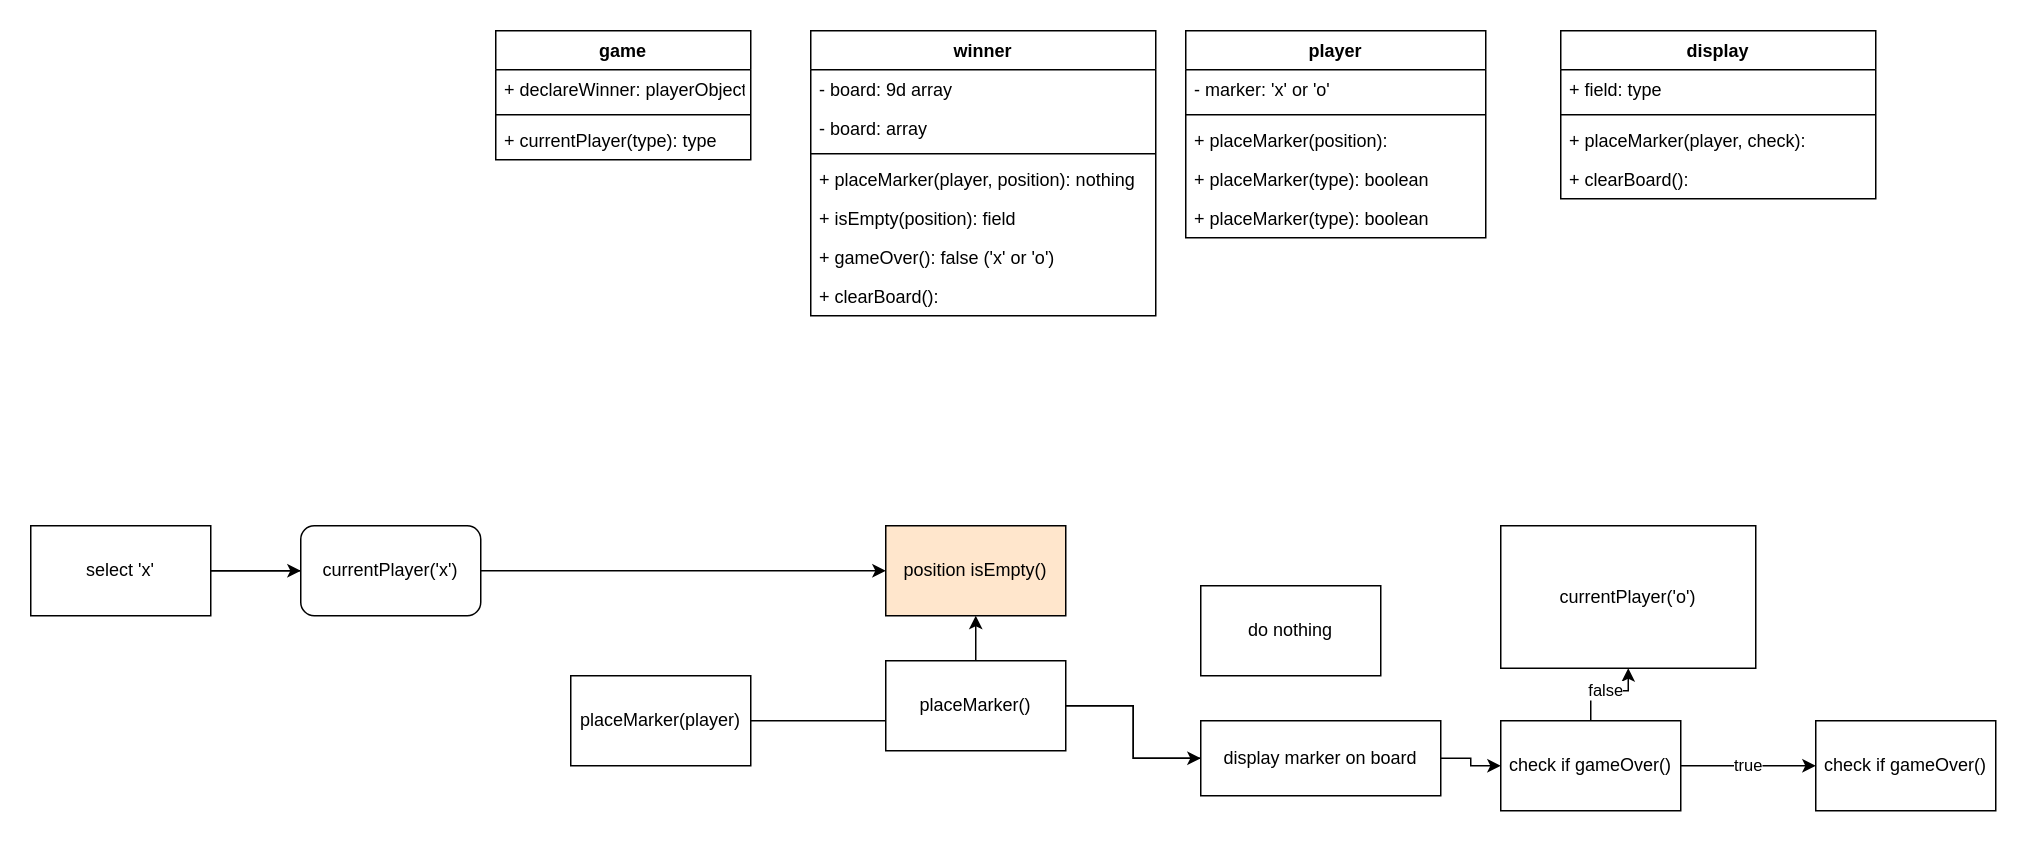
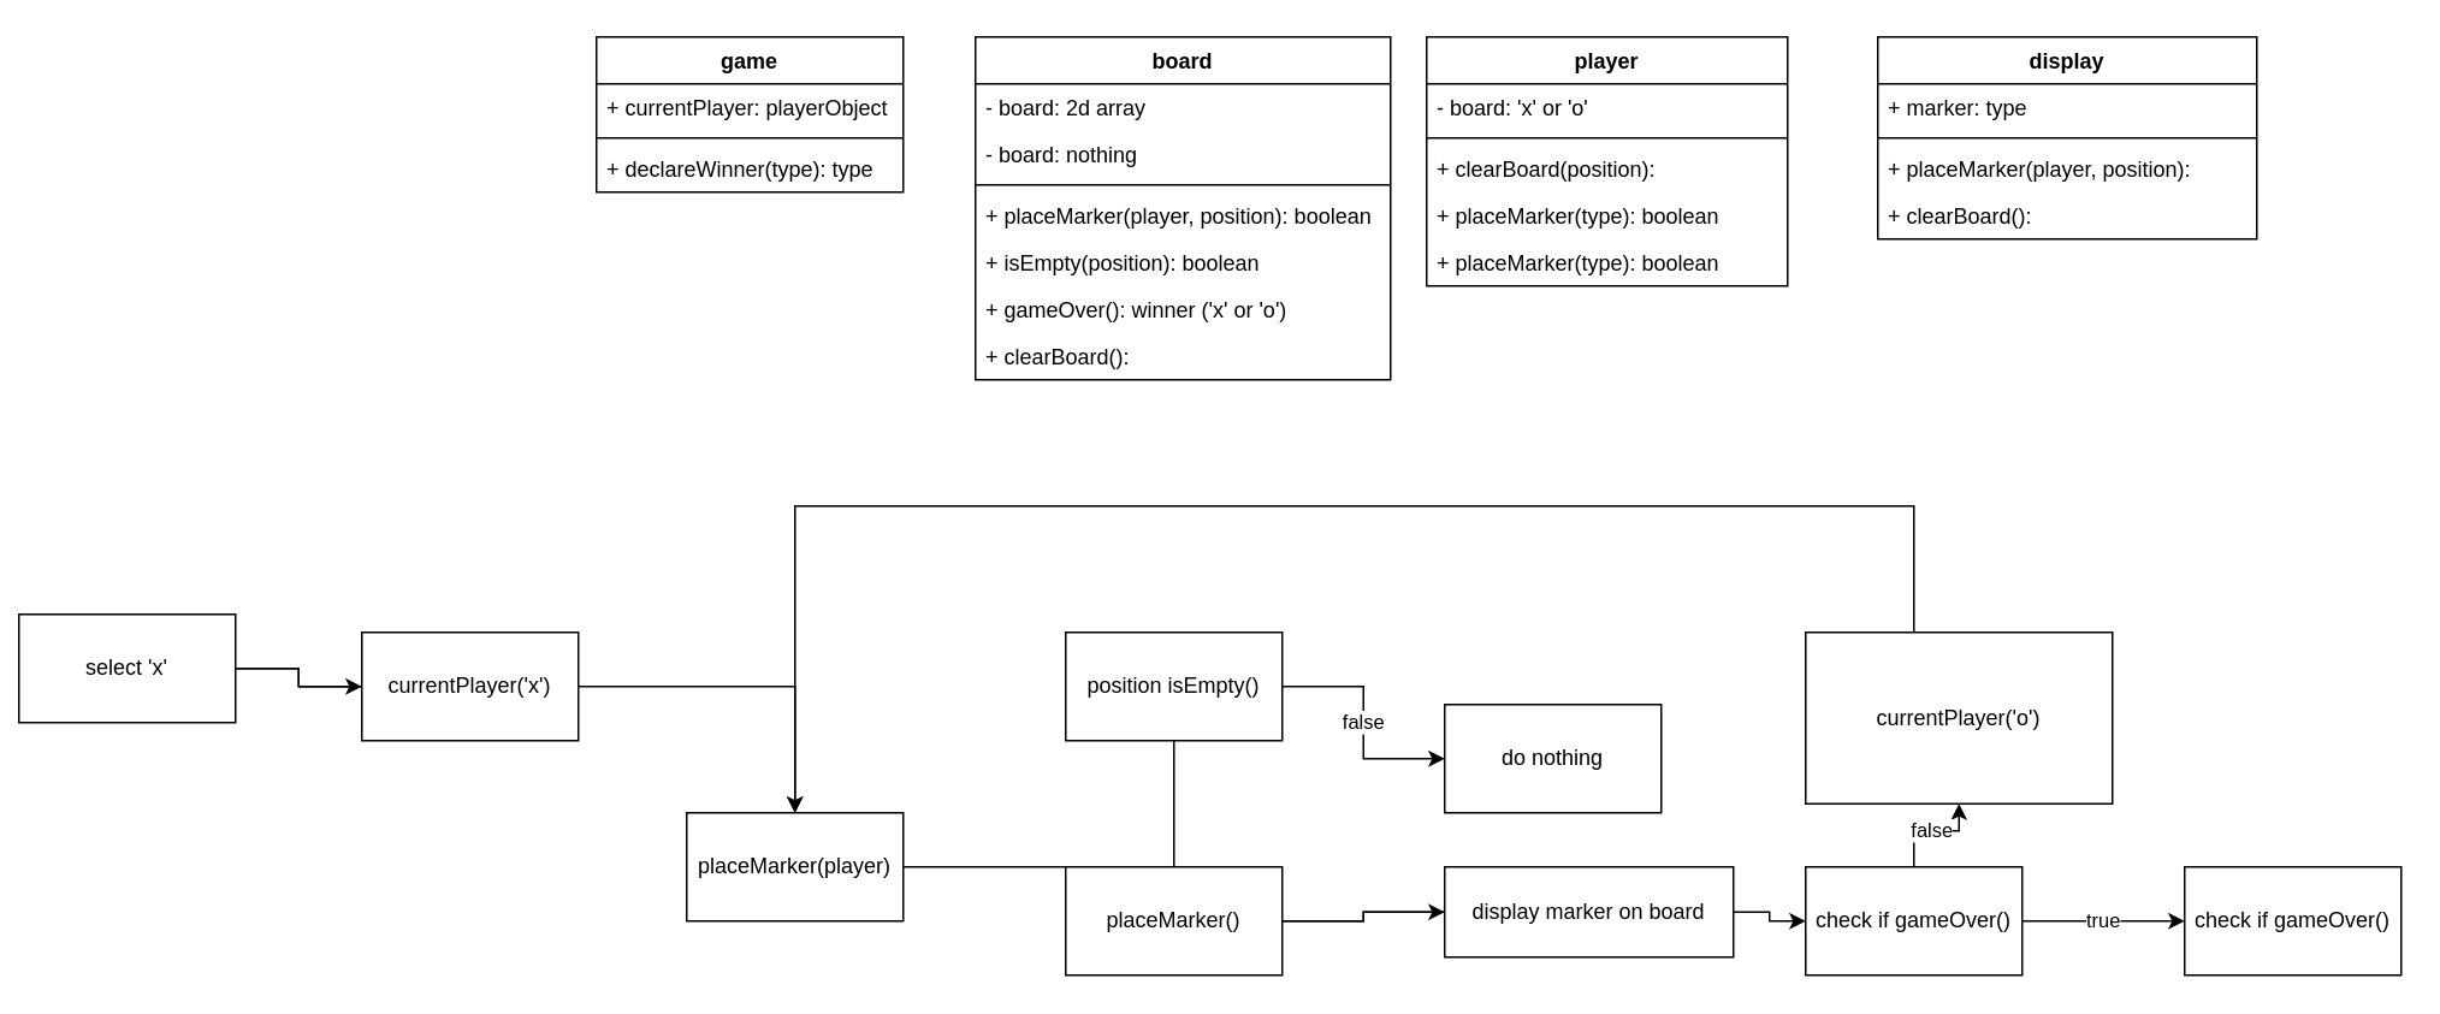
  <mxCell id="0" />
  <mxCell id="1" parent="0" />
- <mxCell id="2" value="winner" style="swimlane;fontStyle=1;align=center;verticalAlign=top;childLayout=stackLayout;horizontal=1;startSize=26;horizontalStack=0;resizeParent=1;resizeParentMax=0;resizeLast=0;collapsible=1;marginBottom=0;" vertex="1" parent="1"><mxGeometry x="540" y="20" width="230" height="190" as="geometry" /></mxCell>
- <mxCell id="3" value="- board: 9d array" style="text;strokeColor=none;fillColor=none;align=left;verticalAlign=top;spacingLeft=4;spacingRight=4;overflow=hidden;rotatable=0;points=[[0,0.5],[1,0.5]];portConstraint=eastwest;" vertex="1" parent="2"><mxGeometry y="26" width="230" height="26" as="geometry" /></mxCell>
- <mxCell id="4" value="- board: array" style="text;strokeColor=none;fillColor=none;align=left;verticalAlign=top;spacingLeft=4;spacingRight=4;overflow=hidden;rotatable=0;points=[[0,0.5],[1,0.5]];portConstraint=eastwest;" vertex="1" parent="2"><mxGeometry y="52" width="230" height="26" as="geometry" /></mxCell>
+ <mxCell id="2" value="board" style="swimlane;fontStyle=1;align=center;verticalAlign=top;childLayout=stackLayout;horizontal=1;startSize=26;horizontalStack=0;resizeParent=1;resizeParentMax=0;resizeLast=0;collapsible=1;marginBottom=0;" vertex="1" parent="1"><mxGeometry x="540" y="20" width="230" height="190" as="geometry" /></mxCell>
+ <mxCell id="3" value="- board: 2d array" style="text;strokeColor=none;fillColor=none;align=left;verticalAlign=top;spacingLeft=4;spacingRight=4;overflow=hidden;rotatable=0;points=[[0,0.5],[1,0.5]];portConstraint=eastwest;" vertex="1" parent="2"><mxGeometry y="26" width="230" height="26" as="geometry" /></mxCell>
+ <mxCell id="4" value="- board: nothing" style="text;strokeColor=none;fillColor=none;align=left;verticalAlign=top;spacingLeft=4;spacingRight=4;overflow=hidden;rotatable=0;points=[[0,0.5],[1,0.5]];portConstraint=eastwest;" vertex="1" parent="2"><mxGeometry y="52" width="230" height="26" as="geometry" /></mxCell>
  <mxCell id="5" value="" style="line;strokeWidth=1;fillColor=none;align=left;verticalAlign=middle;spacingTop=-1;spacingLeft=3;spacingRight=3;rotatable=0;labelPosition=right;points=[];portConstraint=eastwest;" vertex="1" parent="2"><mxGeometry y="78" width="230" height="8" as="geometry" /></mxCell>
- <mxCell id="6" value="+ placeMarker(player, position): nothing" style="text;strokeColor=none;fillColor=none;align=left;verticalAlign=top;spacingLeft=4;spacingRight=4;overflow=hidden;rotatable=0;points=[[0,0.5],[1,0.5]];portConstraint=eastwest;" vertex="1" parent="2"><mxGeometry y="86" width="230" height="26" as="geometry" /></mxCell>
- <mxCell id="7" value="+ isEmpty(position): field" style="text;strokeColor=none;fillColor=none;align=left;verticalAlign=top;spacingLeft=4;spacingRight=4;overflow=hidden;rotatable=0;points=[[0,0.5],[1,0.5]];portConstraint=eastwest;" vertex="1" parent="2"><mxGeometry y="112" width="230" height="26" as="geometry" /></mxCell>
- <mxCell id="8" value="+ gameOver(): false ('x' or 'o')" style="text;strokeColor=none;fillColor=none;align=left;verticalAlign=top;spacingLeft=4;spacingRight=4;overflow=hidden;rotatable=0;points=[[0,0.5],[1,0.5]];portConstraint=eastwest;" vertex="1" parent="2"><mxGeometry y="138" width="230" height="26" as="geometry" /></mxCell>
+ <mxCell id="6" value="+ placeMarker(player, position): boolean" style="text;strokeColor=none;fillColor=none;align=left;verticalAlign=top;spacingLeft=4;spacingRight=4;overflow=hidden;rotatable=0;points=[[0,0.5],[1,0.5]];portConstraint=eastwest;" vertex="1" parent="2"><mxGeometry y="86" width="230" height="26" as="geometry" /></mxCell>
+ <mxCell id="7" value="+ isEmpty(position): boolean" style="text;strokeColor=none;fillColor=none;align=left;verticalAlign=top;spacingLeft=4;spacingRight=4;overflow=hidden;rotatable=0;points=[[0,0.5],[1,0.5]];portConstraint=eastwest;" vertex="1" parent="2"><mxGeometry y="112" width="230" height="26" as="geometry" /></mxCell>
+ <mxCell id="8" value="+ gameOver(): winner ('x' or 'o')" style="text;strokeColor=none;fillColor=none;align=left;verticalAlign=top;spacingLeft=4;spacingRight=4;overflow=hidden;rotatable=0;points=[[0,0.5],[1,0.5]];portConstraint=eastwest;" vertex="1" parent="2"><mxGeometry y="138" width="230" height="26" as="geometry" /></mxCell>
  <mxCell id="9" value="+ clearBoard(): " style="text;strokeColor=none;fillColor=none;align=left;verticalAlign=top;spacingLeft=4;spacingRight=4;overflow=hidden;rotatable=0;points=[[0,0.5],[1,0.5]];portConstraint=eastwest;" vertex="1" parent="2"><mxGeometry y="164" width="230" height="26" as="geometry" /></mxCell>
  <mxCell id="10" value="player" style="swimlane;fontStyle=1;align=center;verticalAlign=top;childLayout=stackLayout;horizontal=1;startSize=26;horizontalStack=0;resizeParent=1;resizeParentMax=0;resizeLast=0;collapsible=1;marginBottom=0;" vertex="1" parent="1"><mxGeometry x="790" y="20" width="200" height="138" as="geometry" /></mxCell>
- <mxCell id="11" value="- marker: 'x' or 'o'" style="text;strokeColor=none;fillColor=none;align=left;verticalAlign=top;spacingLeft=4;spacingRight=4;overflow=hidden;rotatable=0;points=[[0,0.5],[1,0.5]];portConstraint=eastwest;" vertex="1" parent="10"><mxGeometry y="26" width="200" height="26" as="geometry" /></mxCell>
+ <mxCell id="11" value="- board: 'x' or 'o'" style="text;strokeColor=none;fillColor=none;align=left;verticalAlign=top;spacingLeft=4;spacingRight=4;overflow=hidden;rotatable=0;points=[[0,0.5],[1,0.5]];portConstraint=eastwest;" vertex="1" parent="10"><mxGeometry y="26" width="200" height="26" as="geometry" /></mxCell>
  <mxCell id="12" value="" style="line;strokeWidth=1;fillColor=none;align=left;verticalAlign=middle;spacingTop=-1;spacingLeft=3;spacingRight=3;rotatable=0;labelPosition=right;points=[];portConstraint=eastwest;" vertex="1" parent="10"><mxGeometry y="52" width="200" height="8" as="geometry" /></mxCell>
- <mxCell id="13" value="+ placeMarker(position): " style="text;strokeColor=none;fillColor=none;align=left;verticalAlign=top;spacingLeft=4;spacingRight=4;overflow=hidden;rotatable=0;points=[[0,0.5],[1,0.5]];portConstraint=eastwest;" vertex="1" parent="10"><mxGeometry y="60" width="200" height="26" as="geometry" /></mxCell>
+ <mxCell id="13" value="+ clearBoard(position): " style="text;strokeColor=none;fillColor=none;align=left;verticalAlign=top;spacingLeft=4;spacingRight=4;overflow=hidden;rotatable=0;points=[[0,0.5],[1,0.5]];portConstraint=eastwest;" vertex="1" parent="10"><mxGeometry y="60" width="200" height="26" as="geometry" /></mxCell>
  <mxCell id="14" value="+ placeMarker(type): boolean" style="text;strokeColor=none;fillColor=none;align=left;verticalAlign=top;spacingLeft=4;spacingRight=4;overflow=hidden;rotatable=0;points=[[0,0.5],[1,0.5]];portConstraint=eastwest;" vertex="1" parent="10"><mxGeometry y="86" width="200" height="26" as="geometry" /></mxCell>
  <mxCell id="15" value="+ placeMarker(type): boolean" style="text;strokeColor=none;fillColor=none;align=left;verticalAlign=top;spacingLeft=4;spacingRight=4;overflow=hidden;rotatable=0;points=[[0,0.5],[1,0.5]];portConstraint=eastwest;" vertex="1" parent="10"><mxGeometry y="112" width="200" height="26" as="geometry" /></mxCell>
  <mxCell id="16" value="display" style="swimlane;fontStyle=1;align=center;verticalAlign=top;childLayout=stackLayout;horizontal=1;startSize=26;horizontalStack=0;resizeParent=1;resizeParentMax=0;resizeLast=0;collapsible=1;marginBottom=0;" vertex="1" parent="1"><mxGeometry x="1040" y="20" width="210" height="112" as="geometry" /></mxCell>
- <mxCell id="17" value="+ field: type" style="text;strokeColor=none;fillColor=none;align=left;verticalAlign=top;spacingLeft=4;spacingRight=4;overflow=hidden;rotatable=0;points=[[0,0.5],[1,0.5]];portConstraint=eastwest;" vertex="1" parent="16"><mxGeometry y="26" width="210" height="26" as="geometry" /></mxCell>
+ <mxCell id="17" value="+ marker: type" style="text;strokeColor=none;fillColor=none;align=left;verticalAlign=top;spacingLeft=4;spacingRight=4;overflow=hidden;rotatable=0;points=[[0,0.5],[1,0.5]];portConstraint=eastwest;" vertex="1" parent="16"><mxGeometry y="26" width="210" height="26" as="geometry" /></mxCell>
  <mxCell id="18" value="" style="line;strokeWidth=1;fillColor=none;align=left;verticalAlign=middle;spacingTop=-1;spacingLeft=3;spacingRight=3;rotatable=0;labelPosition=right;points=[];portConstraint=eastwest;" vertex="1" parent="16"><mxGeometry y="52" width="210" height="8" as="geometry" /></mxCell>
- <mxCell id="19" value="+ placeMarker(player, check): " style="text;strokeColor=none;fillColor=none;align=left;verticalAlign=top;spacingLeft=4;spacingRight=4;overflow=hidden;rotatable=0;points=[[0,0.5],[1,0.5]];portConstraint=eastwest;" vertex="1" parent="16"><mxGeometry y="60" width="210" height="26" as="geometry" /></mxCell>
+ <mxCell id="19" value="+ placeMarker(player, position): " style="text;strokeColor=none;fillColor=none;align=left;verticalAlign=top;spacingLeft=4;spacingRight=4;overflow=hidden;rotatable=0;points=[[0,0.5],[1,0.5]];portConstraint=eastwest;" vertex="1" parent="16"><mxGeometry y="60" width="210" height="26" as="geometry" /></mxCell>
  <mxCell id="20" value="+ clearBoard(): " style="text;strokeColor=none;fillColor=none;align=left;verticalAlign=top;spacingLeft=4;spacingRight=4;overflow=hidden;rotatable=0;points=[[0,0.5],[1,0.5]];portConstraint=eastwest;" vertex="1" parent="16"><mxGeometry y="86" width="210" height="26" as="geometry" /></mxCell>
  <mxCell id="21" value="game" style="swimlane;fontStyle=1;align=center;verticalAlign=top;childLayout=stackLayout;horizontal=1;startSize=26;horizontalStack=0;resizeParent=1;resizeParentMax=0;resizeLast=0;collapsible=1;marginBottom=0;" vertex="1" parent="1"><mxGeometry x="330" y="20" width="170" height="86" as="geometry" /></mxCell>
- <mxCell id="22" value="+ declareWinner: playerObject" style="text;strokeColor=none;fillColor=none;align=left;verticalAlign=top;spacingLeft=4;spacingRight=4;overflow=hidden;rotatable=0;points=[[0,0.5],[1,0.5]];portConstraint=eastwest;" vertex="1" parent="21"><mxGeometry y="26" width="170" height="26" as="geometry" /></mxCell>
+ <mxCell id="22" value="+ currentPlayer: playerObject" style="text;strokeColor=none;fillColor=none;align=left;verticalAlign=top;spacingLeft=4;spacingRight=4;overflow=hidden;rotatable=0;points=[[0,0.5],[1,0.5]];portConstraint=eastwest;" vertex="1" parent="21"><mxGeometry y="26" width="170" height="26" as="geometry" /></mxCell>
  <mxCell id="23" value="" style="line;strokeWidth=1;fillColor=none;align=left;verticalAlign=middle;spacingTop=-1;spacingLeft=3;spacingRight=3;rotatable=0;labelPosition=right;points=[];portConstraint=eastwest;" vertex="1" parent="21"><mxGeometry y="52" width="170" height="8" as="geometry" /></mxCell>
- <mxCell id="24" value="+ currentPlayer(type): type" style="text;strokeColor=none;fillColor=none;align=left;verticalAlign=top;spacingLeft=4;spacingRight=4;overflow=hidden;rotatable=0;points=[[0,0.5],[1,0.5]];portConstraint=eastwest;" vertex="1" parent="21"><mxGeometry y="60" width="170" height="26" as="geometry" /></mxCell>
- <mxCell id="25" style="edgeStyle=orthogonalEdgeStyle;rounded=0;orthogonalLoop=1;jettySize=auto;html=1;startArrow=none;" edge="1" parent="1" source="42" target="31"><mxGeometry relative="1" as="geometry" /></mxCell>
+ <mxCell id="24" value="+ declareWinner(type): type" style="text;strokeColor=none;fillColor=none;align=left;verticalAlign=top;spacingLeft=4;spacingRight=4;overflow=hidden;rotatable=0;points=[[0,0.5],[1,0.5]];portConstraint=eastwest;" vertex="1" parent="21"><mxGeometry y="60" width="170" height="26" as="geometry" /></mxCell>
+ <mxCell id="25" style="edgeStyle=orthogonalEdgeStyle;rounded=0;orthogonalLoop=1;jettySize=auto;html=1;startArrow=none;" edge="1" parent="1" source="42" target="29"><mxGeometry relative="1" as="geometry" /></mxCell>
  <mxCell id="26" style="edgeStyle=orthogonalEdgeStyle;rounded=0;orthogonalLoop=1;jettySize=auto;html=1;" edge="1" parent="1" source="27" target="42"><mxGeometry relative="1" as="geometry" /></mxCell>
- <mxCell id="27" value="select 'x'" style="rounded=0;whiteSpace=wrap;html=1;" vertex="1" parent="1"><mxGeometry x="20" y="350" width="120" height="60" as="geometry" /></mxCell>
- <mxCell id="28" style="edgeStyle=orthogonalEdgeStyle;rounded=0;orthogonalLoop=1;jettySize=auto;html=1;" edge="1" parent="1" source="29" target="31"><mxGeometry relative="1" as="geometry" /></mxCell>
+ <mxCell id="27" value="select 'x'" style="rounded=0;whiteSpace=wrap;html=1;" vertex="1" parent="1"><mxGeometry x="10" y="340" width="120" height="60" as="geometry" /></mxCell>
+ <mxCell id="28" style="edgeStyle=orthogonalEdgeStyle;rounded=0;orthogonalLoop=1;jettySize=auto;html=1;endArrow=none;" edge="1" parent="1" source="29" target="31"><mxGeometry relative="1" as="geometry" /></mxCell>
  <mxCell id="29" value="placeMarker(player)" style="rounded=0;whiteSpace=wrap;html=1;" vertex="1" parent="1"><mxGeometry x="380" y="450" width="120" height="60" as="geometry" /></mxCell>
- <mxCell id="31" value="position isEmpty()" style="rounded=0;whiteSpace=wrap;html=1;fillColor=#ffe6cc;" vertex="1" parent="1"><mxGeometry x="590" y="350" width="120" height="60" as="geometry" /></mxCell>
+ <mxCell id="30" value="&lt;div&gt;false&lt;/div&gt;" style="edgeStyle=orthogonalEdgeStyle;rounded=0;orthogonalLoop=1;jettySize=auto;html=1;" edge="1" parent="1" source="31" target="41"><mxGeometry relative="1" as="geometry" /></mxCell>
+ <mxCell id="31" value="position isEmpty()" style="rounded=0;whiteSpace=wrap;html=1;" vertex="1" parent="1"><mxGeometry x="590" y="350" width="120" height="60" as="geometry" /></mxCell>
  <mxCell id="32" style="edgeStyle=orthogonalEdgeStyle;rounded=0;orthogonalLoop=1;jettySize=auto;html=1;" edge="1" parent="1" source="34" target="44"><mxGeometry relative="1" as="geometry" /></mxCell>
  <mxCell id="33" style="edgeStyle=orthogonalEdgeStyle;rounded=0;orthogonalLoop=1;jettySize=auto;html=1;startArrow=none;" edge="1" parent="1" source="44" target="37"><mxGeometry relative="1" as="geometry" /></mxCell>
- <mxCell id="34" value="placeMarker()" style="rounded=0;whiteSpace=wrap;html=1;" vertex="1" parent="1"><mxGeometry x="590" y="440" width="120" height="60" as="geometry" /></mxCell>
+ <mxCell id="34" value="placeMarker()" style="rounded=0;whiteSpace=wrap;html=1;" vertex="1" parent="1"><mxGeometry x="590" y="480" width="120" height="60" as="geometry" /></mxCell>
  <mxCell id="35" value="false" style="edgeStyle=orthogonalEdgeStyle;rounded=0;orthogonalLoop=1;jettySize=auto;html=1;" edge="1" parent="1" source="37" target="40"><mxGeometry relative="1" as="geometry" /></mxCell>
  <mxCell id="36" value="true" style="edgeStyle=orthogonalEdgeStyle;rounded=0;orthogonalLoop=1;jettySize=auto;html=1;" edge="1" parent="1" source="37" target="38"><mxGeometry relative="1" as="geometry" /></mxCell>
  <mxCell id="37" value="check if gameOver()" style="rounded=0;whiteSpace=wrap;html=1;" vertex="1" parent="1"><mxGeometry x="1000" y="480" width="120" height="60" as="geometry" /></mxCell>
  <mxCell id="38" value="check if gameOver()" style="rounded=0;whiteSpace=wrap;html=1;" vertex="1" parent="1"><mxGeometry x="1210" y="480" width="120" height="60" as="geometry" /></mxCell>
+ <mxCell id="39" style="edgeStyle=orthogonalEdgeStyle;rounded=0;orthogonalLoop=1;jettySize=auto;html=1;" edge="1" parent="1" source="40" target="29"><mxGeometry relative="1" as="geometry"><mxPoint x="940" y="300" as="targetPoint" /><Array as="points"><mxPoint x="1060" y="280" /><mxPoint x="440" y="280" /></Array></mxGeometry></mxCell>
  <mxCell id="40" value="currentPlayer('o')" style="rounded=0;whiteSpace=wrap;html=1;" vertex="1" parent="1"><mxGeometry x="1000" y="350" width="170" height="95" as="geometry" /></mxCell>
  <mxCell id="41" value="do nothing" style="rounded=0;whiteSpace=wrap;html=1;" vertex="1" parent="1"><mxGeometry x="800" y="390" width="120" height="60" as="geometry" /></mxCell>
- <mxCell id="42" value="currentPlayer('x')" style="whiteSpace=wrap;html=1;rounded=1;" vertex="1" parent="1"><mxGeometry x="200" y="350" width="120" height="60" as="geometry" /></mxCell>
+ <mxCell id="42" value="currentPlayer('x')" style="rounded=0;whiteSpace=wrap;html=1;" vertex="1" parent="1"><mxGeometry x="200" y="350" width="120" height="60" as="geometry" /></mxCell>
  <mxCell id="43" value="" style="edgeStyle=orthogonalEdgeStyle;rounded=0;orthogonalLoop=1;jettySize=auto;html=1;endArrow=none;" edge="1" parent="1" source="27" target="42"><mxGeometry relative="1" as="geometry"><mxPoint x="140" y="380" as="sourcePoint" /><mxPoint x="370" y="380" as="targetPoint" /></mxGeometry></mxCell>
  <mxCell id="44" value="&lt;div&gt;display marker on board&lt;/div&gt;" style="rounded=0;whiteSpace=wrap;html=1;" vertex="1" parent="1"><mxGeometry x="800" y="480" width="160" height="50" as="geometry" /></mxCell>
  <mxCell id="45" value="" style="edgeStyle=orthogonalEdgeStyle;rounded=0;orthogonalLoop=1;jettySize=auto;html=1;endArrow=none;" edge="1" parent="1" source="34" target="44"><mxGeometry relative="1" as="geometry"><mxPoint x="710" y="510" as="sourcePoint" /><mxPoint x="900" y="510" as="targetPoint" /></mxGeometry></mxCell>
